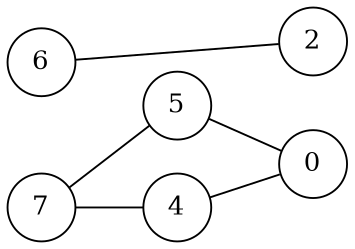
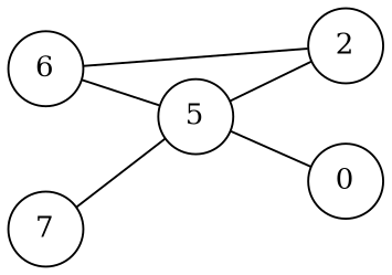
  graph {
    fontname="DejaVu Serif"
    rankdir=LR
    node [fontname="DejaVu Serif" shape=circle]
    edge [fontname="DejaVu Serif"]
-   4
    0
    5
    2
    6
    7
-   4 -- 0
    5 -- 0
+   5 -- 2
+   6 -- 5
    6 -- 2
-   7 -- 4
    7 -- 5
  }
